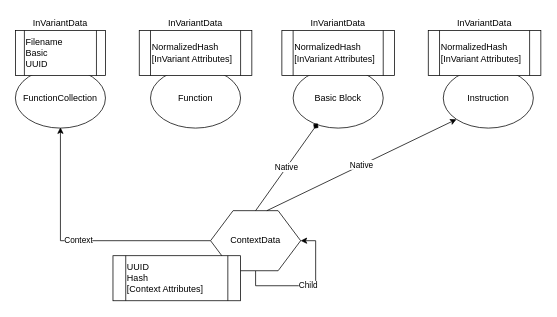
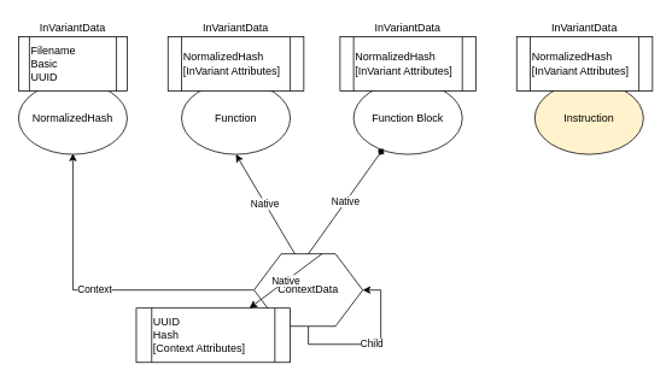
  <mxCell id="0" />
  <mxCell id="1" parent="0" />
- <mxCell id="2" value="FunctionCollection" style="ellipse;whiteSpace=wrap;html=1;" vertex="1" parent="1"><mxGeometry x="20" y="90" width="120" height="80" as="geometry" /></mxCell>
+ <mxCell id="2" value="NormalizedHash" style="ellipse;whiteSpace=wrap;html=1;" vertex="1" parent="1"><mxGeometry x="20" y="90" width="120" height="80" as="geometry" /></mxCell>
  <mxCell id="3" value="Function" style="ellipse;whiteSpace=wrap;html=1;" vertex="1" parent="1"><mxGeometry x="200" y="90" width="120" height="80" as="geometry" /></mxCell>
- <mxCell id="4" value="Basic Block" style="ellipse;whiteSpace=wrap;html=1;" vertex="1" parent="1"><mxGeometry x="390" y="90" width="120" height="80" as="geometry" /></mxCell>
- <mxCell id="5" value="Instruction" style="ellipse;whiteSpace=wrap;html=1;" vertex="1" parent="1"><mxGeometry x="590" y="90" width="120" height="80" as="geometry" /></mxCell>
+ <mxCell id="4" value="Function Block" style="ellipse;whiteSpace=wrap;html=1;" vertex="1" parent="1"><mxGeometry x="390" y="90" width="120" height="80" as="geometry" /></mxCell>
+ <mxCell id="5" value="Instruction" style="ellipse;whiteSpace=wrap;html=1;fillColor=#fff2cc;" vertex="1" parent="1"><mxGeometry x="590" y="90" width="120" height="80" as="geometry" /></mxCell>
  <mxCell id="6" value="InVariantData" style="text;html=1;strokeColor=none;fillColor=none;align=center;verticalAlign=middle;whiteSpace=wrap;rounded=0;" vertex="1" parent="1"><mxGeometry x="60" y="20" width="40" height="20" as="geometry" /></mxCell>
  <mxCell id="7" value="Filename&lt;br&gt;Basic&lt;br&gt;UUID" style="shape=process;whiteSpace=wrap;html=1;backgroundOutline=1;align=left;" vertex="1" parent="1"><mxGeometry x="20" y="40" width="120" height="60" as="geometry" /></mxCell>
  <mxCell id="8" value="InVariantData" style="text;html=1;strokeColor=none;fillColor=none;align=center;verticalAlign=middle;whiteSpace=wrap;rounded=0;" vertex="1" parent="1"><mxGeometry x="240" y="20" width="40" height="20" as="geometry" /></mxCell>
  <mxCell id="9" value="NormalizedHash&lt;br&gt;[InVariant Attributes]" style="shape=process;whiteSpace=wrap;html=1;backgroundOutline=1;align=left;" vertex="1" parent="1"><mxGeometry x="185" y="40" width="150" height="60" as="geometry" /></mxCell>
  <mxCell id="10" value="" style="edgeStyle=orthogonalEdgeStyle;rounded=0;orthogonalLoop=1;jettySize=auto;html=1;entryX=1;entryY=0.75;entryDx=0;entryDy=0;exitX=1;exitY=0.5;exitDx=0;exitDy=0;" edge="1" parent="1" source="13" target="13"><mxGeometry relative="1" as="geometry"><mxPoint x="480" y="320" as="targetPoint" /></mxGeometry></mxCell>
  <mxCell id="11" value="Child" style="edgeStyle=orthogonalEdgeStyle;rounded=0;orthogonalLoop=1;jettySize=auto;html=1;entryX=1;entryY=0.5;entryDx=0;entryDy=0;" edge="1" parent="1" source="13" target="13"><mxGeometry relative="1" as="geometry"><mxPoint x="400" y="260" as="targetPoint" /><Array as="points"><mxPoint x="340" y="380" /><mxPoint x="420" y="380" /><mxPoint x="420" y="320" /></Array></mxGeometry></mxCell>
  <mxCell id="12" value="Context" style="edgeStyle=orthogonalEdgeStyle;rounded=0;orthogonalLoop=1;jettySize=auto;html=1;" edge="1" parent="1" source="13"><mxGeometry relative="1" as="geometry"><mxPoint x="80" y="169" as="targetPoint" /><Array as="points"><mxPoint x="80" y="320" /><mxPoint x="80" y="169" /></Array></mxGeometry></mxCell>
  <mxCell id="13" value="ContextData" style="shape=hexagon;perimeter=hexagonPerimeter2;whiteSpace=wrap;html=1;" vertex="1" parent="1"><mxGeometry x="280" y="280" width="120" height="80" as="geometry" /></mxCell>
  <mxCell id="14" value="UUID&lt;br&gt;Hash&lt;br&gt;[Context Attributes]" style="shape=process;whiteSpace=wrap;html=1;backgroundOutline=1;align=left;" vertex="1" parent="1"><mxGeometry x="150" y="340" width="170" height="60" as="geometry" /></mxCell>
  <mxCell id="15" value="InVariantData" style="text;html=1;strokeColor=none;fillColor=none;align=center;verticalAlign=middle;whiteSpace=wrap;rounded=0;" vertex="1" parent="1"><mxGeometry x="430" y="20" width="40" height="20" as="geometry" /></mxCell>
  <mxCell id="16" value="NormalizedHash&lt;br&gt;[InVariant Attributes]" style="shape=process;whiteSpace=wrap;html=1;backgroundOutline=1;align=left;" vertex="1" parent="1"><mxGeometry x="375" y="40" width="150" height="60" as="geometry" /></mxCell>
  <mxCell id="17" value="InVariantData" style="text;html=1;strokeColor=none;fillColor=none;align=center;verticalAlign=middle;whiteSpace=wrap;rounded=0;" vertex="1" parent="1"><mxGeometry x="625" y="20" width="40" height="20" as="geometry" /></mxCell>
  <mxCell id="18" value="NormalizedHash&lt;br&gt;[InVariant Attributes]" style="shape=process;whiteSpace=wrap;html=1;backgroundOutline=1;align=left;" vertex="1" parent="1"><mxGeometry x="570" y="40" width="150" height="60" as="geometry" /></mxCell>
+ <mxCell id="19" value="Native" style="rounded=0;orthogonalLoop=1;jettySize=auto;html=1;exitX=0.375;exitY=0;exitDx=0;exitDy=0;entryX=0.5;entryY=1;entryDx=0;entryDy=0;" edge="1" parent="1" source="13" target="3"><mxGeometry relative="1" as="geometry"><mxPoint x="335" y="280" as="sourcePoint" /><mxPoint x="135" y="129" as="targetPoint" /></mxGeometry></mxCell>
  <mxCell id="20" value="Native" style="rounded=0;orthogonalLoop=1;jettySize=auto;html=1;exitX=0.5;exitY=0;exitDx=0;exitDy=0;entryX=0.273;entryY=0.922;entryDx=0;entryDy=0;entryPerimeter=0;endArrow=diamond;" edge="1" parent="1" source="13" target="4"><mxGeometry relative="1" as="geometry"><mxPoint x="355" y="280" as="sourcePoint" /><mxPoint x="290" y="170" as="targetPoint" /></mxGeometry></mxCell>
- <mxCell id="21" value="Native" style="rounded=0;orthogonalLoop=1;jettySize=auto;html=1;exitX=0.625;exitY=0;exitDx=0;exitDy=0;entryX=0;entryY=1;entryDx=0;entryDy=0;" edge="1" parent="1" source="13" target="5"><mxGeometry relative="1" as="geometry"><mxPoint x="510" y="330" as="sourcePoint" /><mxPoint x="445" y="220" as="targetPoint" /></mxGeometry></mxCell>
+ <mxCell id="21" value="Native" style="rounded=0;orthogonalLoop=1;jettySize=auto;html=1;exitX=0.625;exitY=0;exitDx=0;exitDy=0;" edge="1" parent="1" source="13" target="14"><mxGeometry relative="1" as="geometry"><mxPoint x="510" y="330" as="sourcePoint" /><mxPoint x="445" y="220" as="targetPoint" /></mxGeometry></mxCell>
